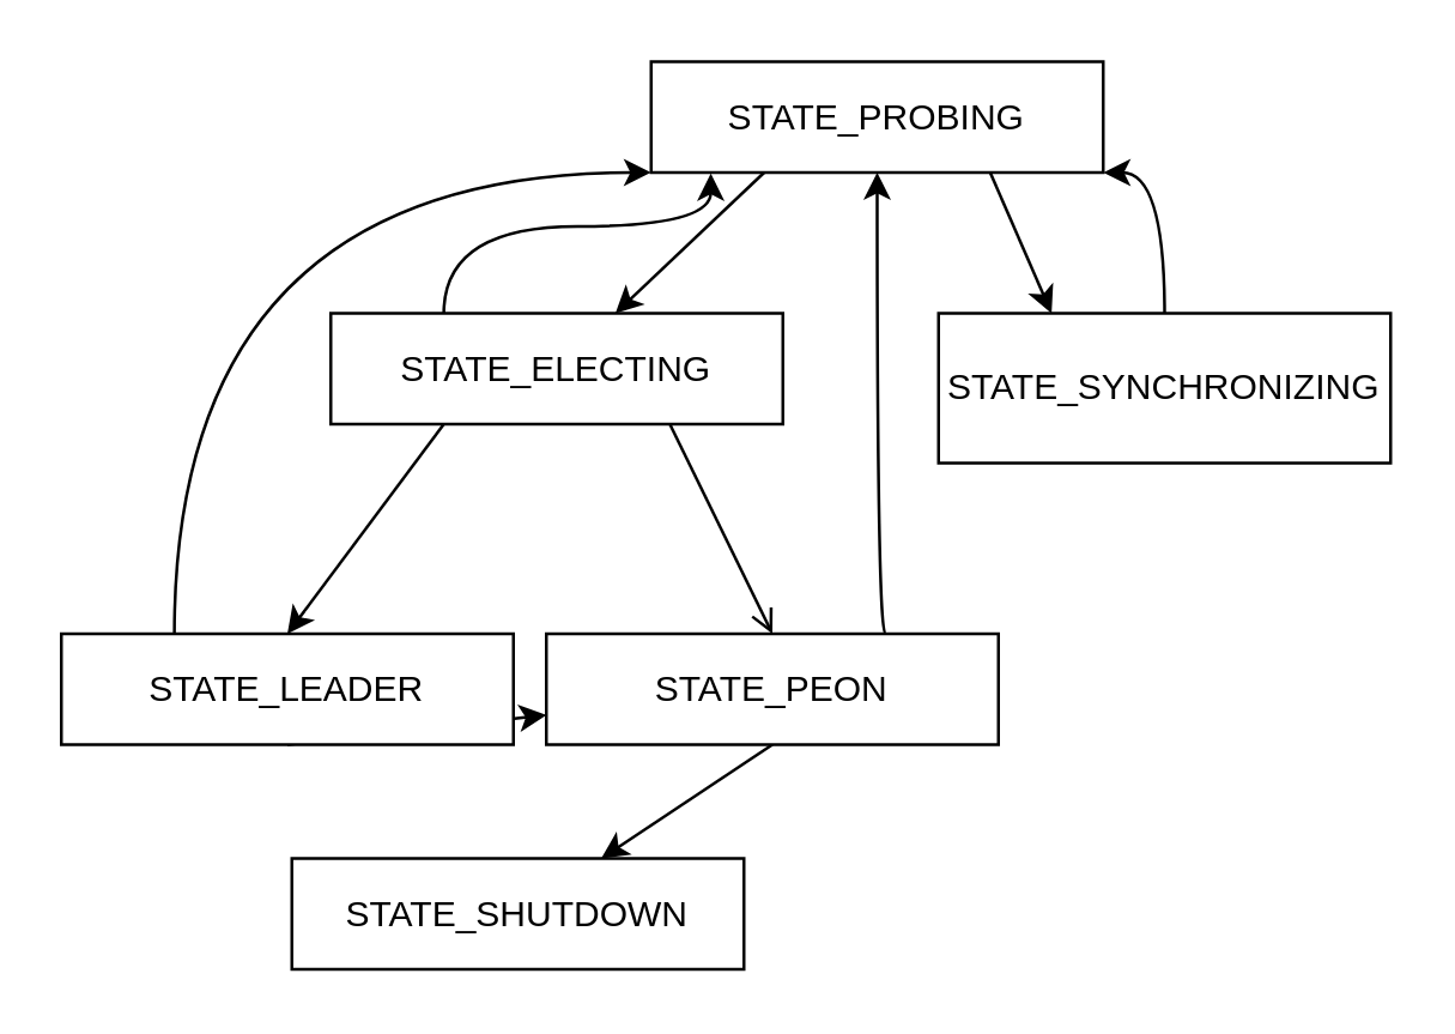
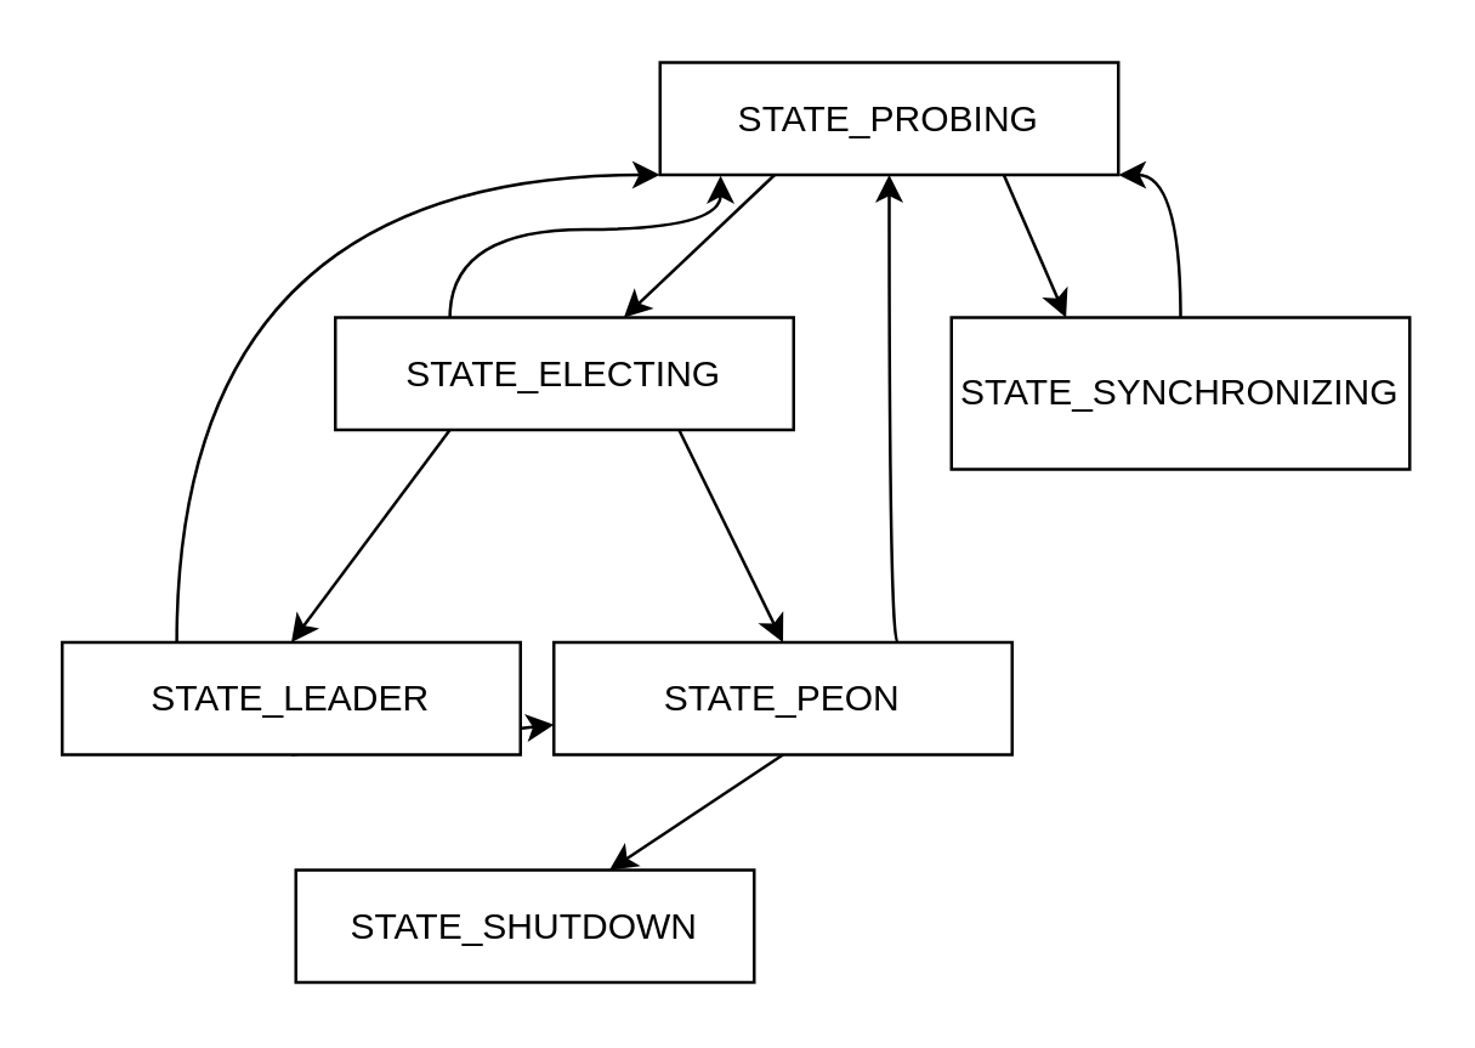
  <mxCell id="0" />
  <mxCell id="1" parent="0" />
  <mxCell id="2" style="edgeStyle=orthogonalEdgeStyle;curved=1;rounded=0;orthogonalLoop=1;jettySize=auto;html=1;exitX=0.5;exitY=0;exitDx=0;exitDy=0;entryX=1;entryY=1;entryDx=0;entryDy=0;" edge="1" parent="1" source="4" target="10"><mxGeometry relative="1" as="geometry"><Array as="points"><mxPoint x="389" y="57" /></Array></mxGeometry></mxCell>
  <mxCell id="3" style="rounded=0;orthogonalLoop=1;jettySize=auto;html=1;exitX=0.25;exitY=0;exitDx=0;exitDy=0;entryX=0.75;entryY=1;entryDx=0;entryDy=0;startArrow=classic;startFill=1;endArrow=none;endFill=0;" edge="1" parent="1" source="4" target="10"><mxGeometry relative="1" as="geometry" /></mxCell>
  <mxCell id="4" value="STATE_SYNCHRONIZING" style="rounded=0;whiteSpace=wrap;html=1;" vertex="1" parent="1"><mxGeometry x="313" y="104" width="151" height="50" as="geometry" /></mxCell>
  <mxCell id="5" style="rounded=0;orthogonalLoop=1;jettySize=auto;html=1;exitX=0.25;exitY=1;exitDx=0;exitDy=0;entryX=0.5;entryY=0;entryDx=0;entryDy=0;" edge="1" parent="1" source="8" target="13"><mxGeometry relative="1" as="geometry" /></mxCell>
- <mxCell id="6" style="edgeStyle=none;rounded=0;orthogonalLoop=1;jettySize=auto;html=1;exitX=0.75;exitY=1;exitDx=0;exitDy=0;entryX=0.5;entryY=0;entryDx=0;entryDy=0;endArrow=open;" edge="1" parent="1" source="8" target="16"><mxGeometry relative="1" as="geometry" /></mxCell>
+ <mxCell id="6" style="edgeStyle=none;rounded=0;orthogonalLoop=1;jettySize=auto;html=1;exitX=0.75;exitY=1;exitDx=0;exitDy=0;entryX=0.5;entryY=0;entryDx=0;entryDy=0;" edge="1" parent="1" source="8" target="16"><mxGeometry relative="1" as="geometry" /></mxCell>
  <mxCell id="7" style="edgeStyle=orthogonalEdgeStyle;rounded=0;orthogonalLoop=1;jettySize=auto;html=1;exitX=0.25;exitY=0;exitDx=0;exitDy=0;entryX=0.132;entryY=1.009;entryDx=0;entryDy=0;entryPerimeter=0;curved=1;" edge="1" parent="1" source="8" target="10"><mxGeometry relative="1" as="geometry"><Array as="points"><mxPoint x="148" y="75" /><mxPoint x="237" y="75" /></Array></mxGeometry></mxCell>
  <mxCell id="8" value="&lt;span style=&quot;font-family: &amp;#34;helvetica&amp;#34;&quot;&gt;STATE_ELECTING&lt;/span&gt;" style="rounded=0;whiteSpace=wrap;html=1;" vertex="1" parent="1"><mxGeometry x="110" y="104" width="151" height="37" as="geometry" /></mxCell>
  <mxCell id="9" style="rounded=0;orthogonalLoop=1;jettySize=auto;html=1;exitX=0.25;exitY=1;exitDx=0;exitDy=0;" edge="1" parent="1" source="10" target="8"><mxGeometry relative="1" as="geometry" /></mxCell>
  <mxCell id="10" value="&lt;span style=&quot;font-family: &amp;#34;helvetica&amp;#34;&quot;&gt;STATE_PROBING&lt;/span&gt;" style="rounded=0;whiteSpace=wrap;html=1;" vertex="1" parent="1"><mxGeometry x="217" y="20" width="151" height="37" as="geometry" /></mxCell>
  <mxCell id="11" style="edgeStyle=orthogonalEdgeStyle;curved=1;rounded=0;orthogonalLoop=1;jettySize=auto;html=1;exitX=0.25;exitY=0;exitDx=0;exitDy=0;entryX=0;entryY=1;entryDx=0;entryDy=0;" edge="1" parent="1" source="13" target="10"><mxGeometry relative="1" as="geometry"><Array as="points"><mxPoint x="58" y="57" /></Array></mxGeometry></mxCell>
  <mxCell id="12" style="edgeStyle=none;rounded=0;orthogonalLoop=1;jettySize=auto;html=1;exitX=0.5;exitY=1;exitDx=0;exitDy=0;startArrow=none;startFill=0;endArrow=classic;endFill=1;" edge="1" parent="1" source="13" target="16"><mxGeometry relative="1" as="geometry" /></mxCell>
  <mxCell id="13" value="&lt;span style=&quot;font-family: &amp;#34;helvetica&amp;#34;&quot;&gt;STATE_LEADER&lt;/span&gt;" style="rounded=0;whiteSpace=wrap;html=1;" vertex="1" parent="1"><mxGeometry x="20" y="211" width="151" height="37" as="geometry" /></mxCell>
  <mxCell id="14" style="edgeStyle=orthogonalEdgeStyle;curved=1;rounded=0;orthogonalLoop=1;jettySize=auto;html=1;exitX=0.75;exitY=0;exitDx=0;exitDy=0;entryX=0.5;entryY=1;entryDx=0;entryDy=0;" edge="1" parent="1" source="16" target="10"><mxGeometry relative="1" as="geometry"><Array as="points"><mxPoint x="293" y="211" /></Array></mxGeometry></mxCell>
  <mxCell id="15" style="edgeStyle=none;rounded=0;orthogonalLoop=1;jettySize=auto;html=1;exitX=0.5;exitY=1;exitDx=0;exitDy=0;startArrow=none;startFill=0;endArrow=classic;endFill=1;" edge="1" parent="1" source="16" target="17"><mxGeometry relative="1" as="geometry" /></mxCell>
  <mxCell id="16" value="&lt;span style=&quot;font-family: &amp;#34;helvetica&amp;#34;&quot;&gt;STATE_PEON&lt;/span&gt;" style="rounded=0;whiteSpace=wrap;html=1;" vertex="1" parent="1"><mxGeometry x="182" y="211" width="151" height="37" as="geometry" /></mxCell>
  <mxCell id="17" value="&lt;span style=&quot;font-family: &amp;#34;helvetica&amp;#34;&quot;&gt;STATE_SHUTDOWN&lt;/span&gt;" style="rounded=0;whiteSpace=wrap;html=1;" vertex="1" parent="1"><mxGeometry x="97" y="286" width="151" height="37" as="geometry" /></mxCell>
